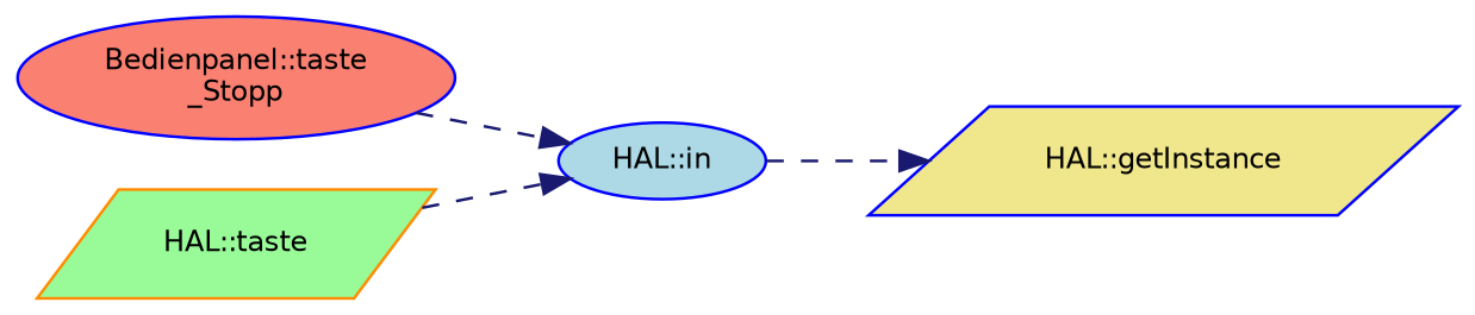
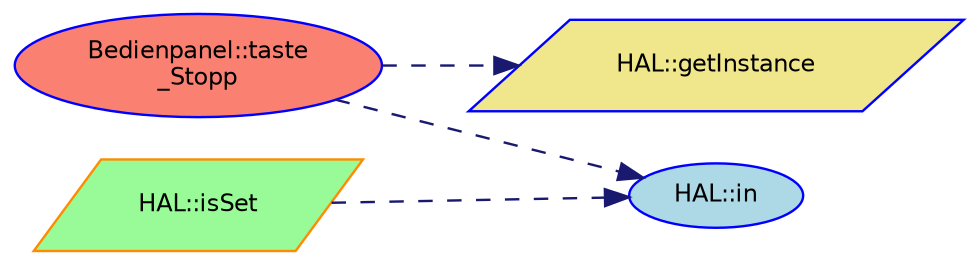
  digraph {
    rankdir=LR
    node [color=blue fontname=Helvetica fontsize=10 shape=ellipse style=filled]
    edge [color=midnightblue fontname=Helvetica fontsize=10 labelfontname=Helvetica labelfontsize=10 style=dashed]
    n1 [fillcolor=salmon fontcolor=black height=0.2 label="Bedienpanel::taste\l_Stopp" width=0.4]
    n2 [fillcolor=khaki height=0.2 label="HAL::getInstance" shape=parallelogram width=0.4]
    n3 [fillcolor=lightblue height=0.2 label="HAL::in" width=0.4]
-   n4 [color=darkorange fillcolor=palegreen height=0.2 label="HAL::taste" shape=parallelogram width=0.4]
-   n3 -> n2
+   n4 [color=darkorange fillcolor=palegreen height=0.2 label="HAL::isSet" shape=parallelogram width=0.4]
+   n1 -> n2
    n1 -> n3
    n4 -> n3
  }
